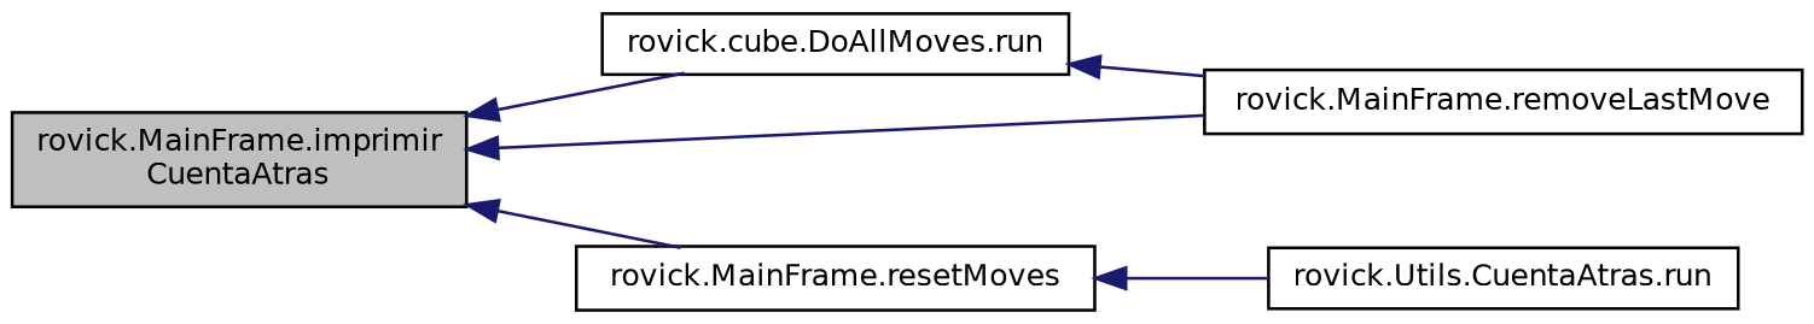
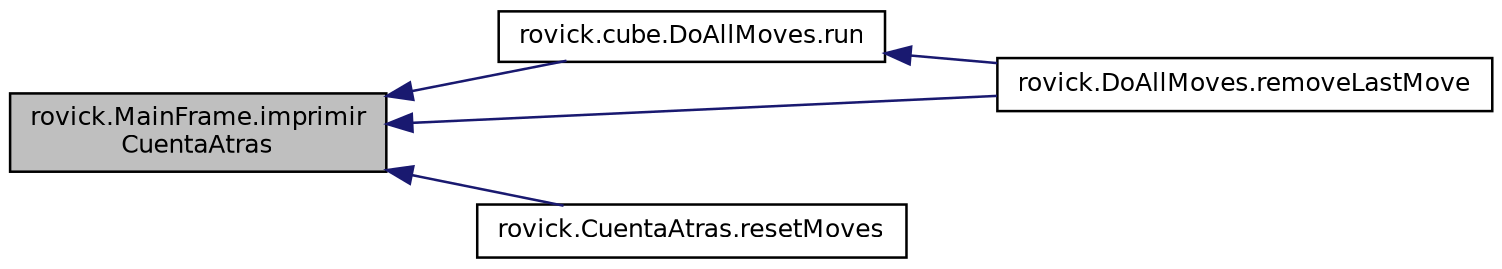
  digraph {
    rankdir=LR
    node [color=black fillcolor=white fontname=Helvetica fontsize=10 shape=record style=filled]
    edge [color=midnightblue dir=back fontname=Helvetica fontsize=10 labelfontname=Helvetica labelfontsize=10 style=solid]
    n1 [fillcolor=grey75 fontcolor=black height=0.2 label="rovick.MainFrame.imprimir\lCuentaAtras" width=0.4]
    n2 [height=0.2 label="rovick.cube.DoAllMoves.run" width=0.4]
-   n3 [height=0.2 label="rovick.MainFrame.resetMoves" width=0.4]
-   n4 [height=0.2 label="rovick.MainFrame.removeLastMove" width=0.4]
-   n5 [height=0.2 label="rovick.Utils.CuentaAtras.run" width=0.4]
+   n3 [height=0.2 label="rovick.CuentaAtras.resetMoves" width=0.4]
+   n4 [height=0.2 label="rovick.DoAllMoves.removeLastMove" width=0.4]
    n1 -> n2
    n1 -> n3
    n1 -> n4
    n2 -> n4
-   n3 -> n5
  }
